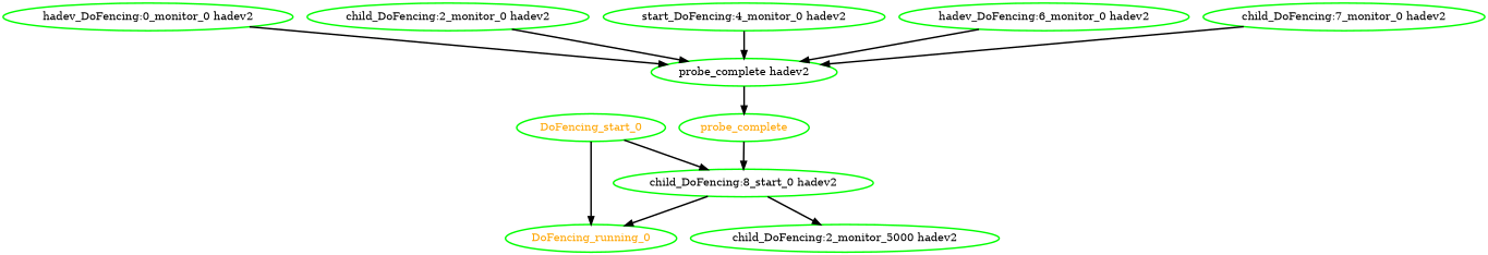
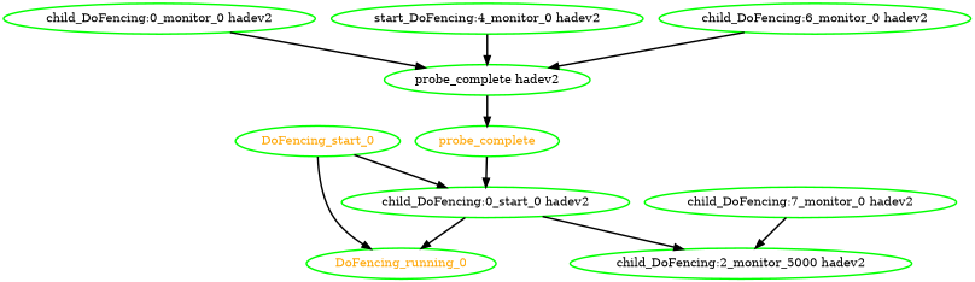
  digraph {
    node [color=green fontcolor=black style=bold]
    edge [style=bold]
    DoFencing_running_0 [fontcolor=orange]
    DoFencing_start_0 [fontcolor=orange]
-   "child_DoFencing:0_start_0 hadev2" [label="child_DoFencing:8_start_0 hadev2"]
+   "child_DoFencing:0_start_0 hadev2"
    n4 [label="child_DoFencing:2_monitor_5000 hadev2"]
-   "child_DoFencing:0_monitor_0 hadev2" [label="hadev_DoFencing:0_monitor_0 hadev2"]
+   "child_DoFencing:0_monitor_0 hadev2"
    "probe_complete hadev2"
    probe_complete [fontcolor=orange]
-   "child_DoFencing:2_monitor_0 hadev2"
    n9 [label="start_DoFencing:4_monitor_0 hadev2"]
-   "child_DoFencing:6_monitor_0 hadev2" [label="hadev_DoFencing:6_monitor_0 hadev2"]
+   "child_DoFencing:6_monitor_0 hadev2"
    "child_DoFencing:7_monitor_0 hadev2"
    DoFencing_start_0 -> DoFencing_running_0
    DoFencing_start_0 -> "child_DoFencing:0_start_0 hadev2"
    "child_DoFencing:0_start_0 hadev2" -> DoFencing_running_0
    "child_DoFencing:0_start_0 hadev2" -> n4
    "child_DoFencing:0_monitor_0 hadev2" -> "probe_complete hadev2"
    "probe_complete hadev2" -> probe_complete
    probe_complete -> "child_DoFencing:0_start_0 hadev2"
-   "child_DoFencing:2_monitor_0 hadev2" -> "probe_complete hadev2"
    n9 -> "probe_complete hadev2"
    "child_DoFencing:6_monitor_0 hadev2" -> "probe_complete hadev2"
-   "child_DoFencing:7_monitor_0 hadev2" -> "probe_complete hadev2"
+   "child_DoFencing:7_monitor_0 hadev2" -> n4
  }
